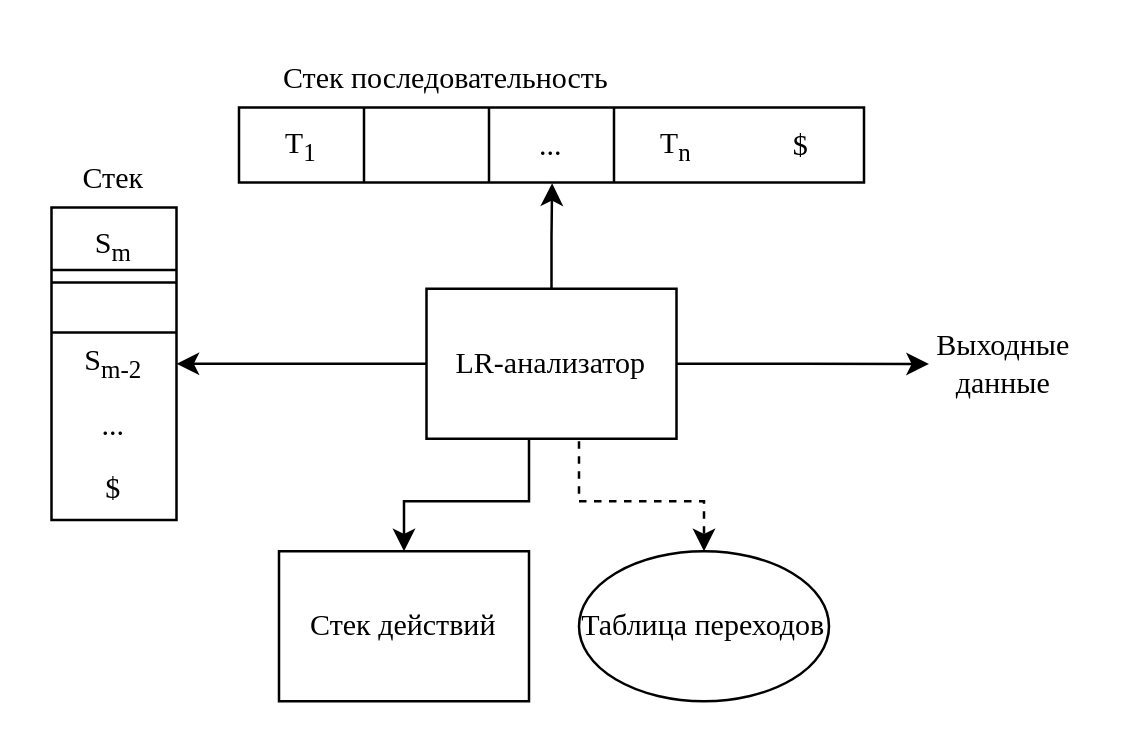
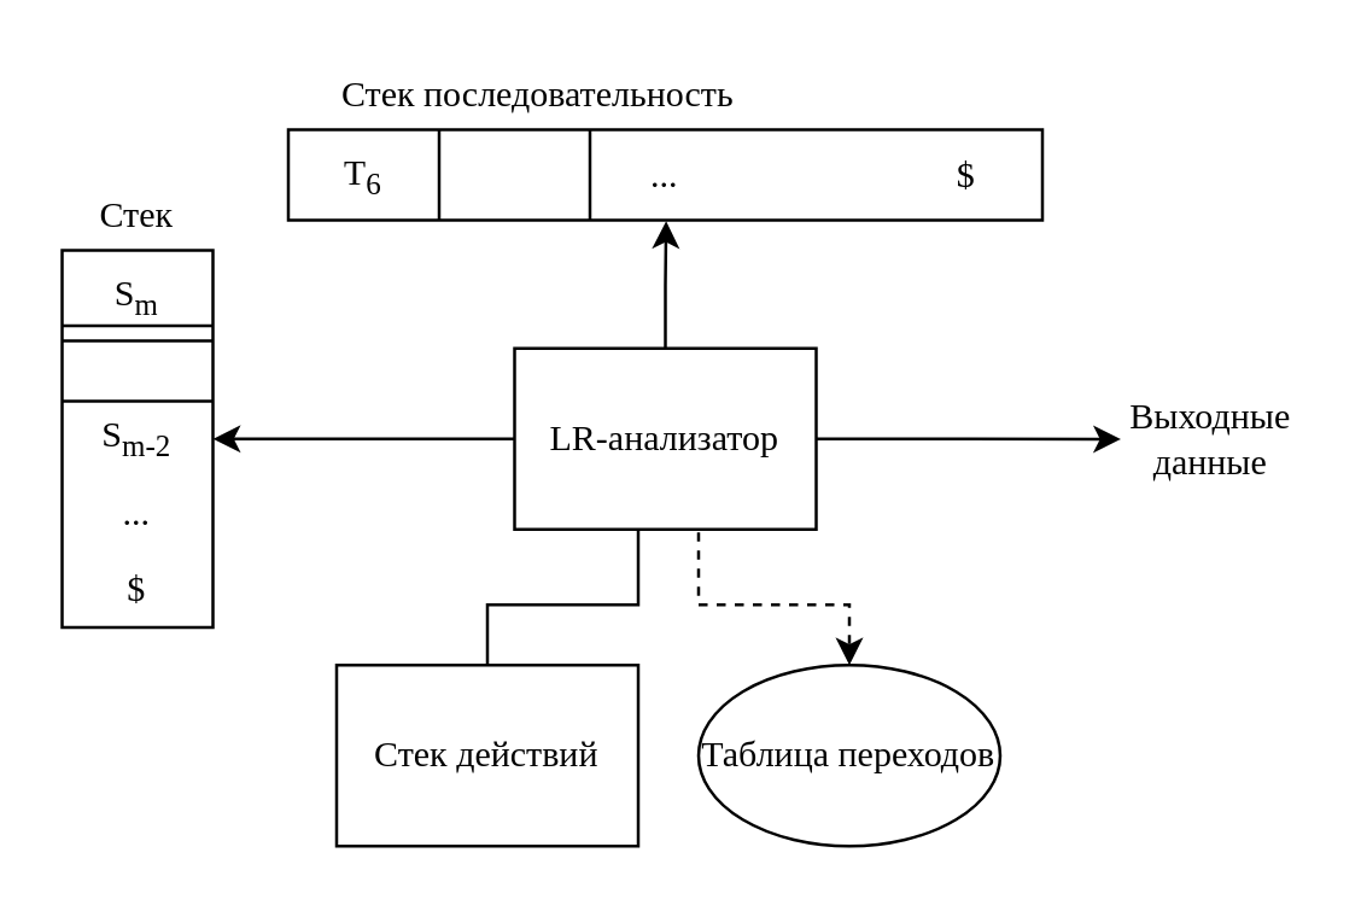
  <mxCell id="0" />
  <mxCell id="1" parent="0" />
  <mxCell id="2" style="edgeStyle=orthogonalEdgeStyle;rounded=0;orthogonalLoop=1;jettySize=auto;html=1;exitX=0;exitY=0.5;exitDx=0;exitDy=0;entryX=1;entryY=0.5;entryDx=0;entryDy=0;fontFamily=Times New Roman;fontSize=12;" edge="1" parent="1" source="7" target="12"><mxGeometry relative="1" as="geometry" /></mxCell>
  <mxCell id="3" style="edgeStyle=orthogonalEdgeStyle;rounded=0;orthogonalLoop=1;jettySize=auto;html=1;exitX=0.5;exitY=0;exitDx=0;exitDy=0;entryX=0.501;entryY=1.01;entryDx=0;entryDy=0;entryPerimeter=0;fontFamily=Times New Roman;fontSize=12;" edge="1" parent="1" source="7" target="20"><mxGeometry relative="1" as="geometry"><Array as="points"><mxPoint x="220" y="94" /><mxPoint x="220" y="94" /></Array></mxGeometry></mxCell>
- <mxCell id="4" style="edgeStyle=orthogonalEdgeStyle;rounded=0;orthogonalLoop=1;jettySize=auto;html=1;exitX=0.5;exitY=1;exitDx=0;exitDy=0;entryX=0.5;entryY=0;entryDx=0;entryDy=0;fontFamily=Times New Roman;fontSize=12;" edge="1" parent="1" source="7" target="26"><mxGeometry relative="1" as="geometry"><Array as="points"><mxPoint x="211" y="175" /><mxPoint x="211" y="200" /><mxPoint x="161" y="200" /></Array></mxGeometry></mxCell>
+ <mxCell id="4" style="edgeStyle=orthogonalEdgeStyle;rounded=0;orthogonalLoop=1;jettySize=auto;html=1;exitX=0.5;exitY=1;exitDx=0;exitDy=0;entryX=0.5;entryY=0;entryDx=0;entryDy=0;fontFamily=Times New Roman;fontSize=12;endArrow=none;" edge="1" parent="1" source="7" target="26"><mxGeometry relative="1" as="geometry"><Array as="points"><mxPoint x="211" y="175" /><mxPoint x="211" y="200" /><mxPoint x="161" y="200" /></Array></mxGeometry></mxCell>
  <mxCell id="5" style="edgeStyle=orthogonalEdgeStyle;rounded=0;orthogonalLoop=1;jettySize=auto;html=1;exitX=0.5;exitY=1;exitDx=0;exitDy=0;entryX=0.5;entryY=0;entryDx=0;entryDy=0;fontFamily=Times New Roman;fontSize=12;dashed=1;" edge="1" parent="1" source="7" target="27"><mxGeometry relative="1" as="geometry"><Array as="points"><mxPoint x="231" y="175" /><mxPoint x="231" y="200" /><mxPoint x="281" y="200" /></Array></mxGeometry></mxCell>
  <mxCell id="6" style="edgeStyle=orthogonalEdgeStyle;rounded=0;orthogonalLoop=1;jettySize=auto;html=1;exitX=1;exitY=0.5;exitDx=0;exitDy=0;fontFamily=Times New Roman;fontSize=12;" edge="1" parent="1" source="7"><mxGeometry relative="1" as="geometry"><mxPoint x="371" y="145.103" as="targetPoint" /></mxGeometry></mxCell>
  <mxCell id="7" value="&lt;font style=&quot;font-size: 12px&quot; face=&quot;Times New Roman&quot;&gt;LR-анализатор&lt;/font&gt;" style="rounded=0;whiteSpace=wrap;html=1;" vertex="1" parent="1"><mxGeometry x="170" y="115" width="100" height="60" as="geometry" /></mxCell>
  <mxCell id="8" value="" style="shape=table;html=1;whiteSpace=wrap;startSize=0;container=1;collapsible=0;childLayout=tableLayout;fontFamily=Times New Roman;fontSize=12;" vertex="1" parent="1"><mxGeometry x="20" y="82.5" width="50" height="125" as="geometry" /></mxCell>
  <mxCell id="9" value="" style="shape=partialRectangle;html=1;whiteSpace=wrap;collapsible=0;dropTarget=0;pointerEvents=0;fillColor=none;top=0;left=0;bottom=0;right=0;points=[[0,0.5],[1,0.5]];portConstraint=eastwest;fontFamily=Times New Roman;fontSize=12;" vertex="1" parent="8"><mxGeometry width="50" height="30" as="geometry" /></mxCell>
  <mxCell id="10" value="S&lt;sub&gt;m&lt;/sub&gt;" style="shape=partialRectangle;html=1;whiteSpace=wrap;connectable=0;fillColor=none;top=0;left=0;bottom=0;right=0;overflow=hidden;pointerEvents=1;fontFamily=Times New Roman;fontSize=12;" vertex="1" parent="9"><mxGeometry width="50" height="30" as="geometry"><mxRectangle width="50" height="30" as="alternateBounds" /></mxGeometry></mxCell>
  <mxCell id="11" value="" style="shape=partialRectangle;html=1;whiteSpace=wrap;collapsible=0;dropTarget=0;pointerEvents=0;fillColor=none;top=0;left=0;bottom=0;right=0;points=[[0,0.5],[1,0.5]];portConstraint=eastwest;fontFamily=Times New Roman;fontSize=12;" vertex="1" parent="8"><mxGeometry y="30" width="50" height="20" as="geometry" /></mxCell>
  <mxCell id="12" value="" style="shape=partialRectangle;html=1;whiteSpace=wrap;collapsible=0;dropTarget=0;pointerEvents=0;fillColor=none;top=0;left=0;bottom=0;right=0;points=[[0,0.5],[1,0.5]];portConstraint=eastwest;fontFamily=Times New Roman;fontSize=12;" vertex="1" parent="8"><mxGeometry y="50" width="50" height="25" as="geometry" /></mxCell>
  <mxCell id="13" value="&lt;span&gt;S&lt;/span&gt;&lt;sub&gt;m-2&lt;/sub&gt;" style="shape=partialRectangle;html=1;whiteSpace=wrap;connectable=0;fillColor=none;top=0;left=0;bottom=0;right=0;overflow=hidden;pointerEvents=1;fontFamily=Times New Roman;fontSize=12;" vertex="1" parent="12"><mxGeometry width="50" height="25" as="geometry"><mxRectangle width="50" height="25" as="alternateBounds" /></mxGeometry></mxCell>
  <mxCell id="14" style="shape=partialRectangle;html=1;whiteSpace=wrap;collapsible=0;dropTarget=0;pointerEvents=0;fillColor=none;top=0;left=0;bottom=0;right=0;points=[[0,0.5],[1,0.5]];portConstraint=eastwest;fontFamily=Times New Roman;fontSize=12;" vertex="1" parent="8"><mxGeometry y="75" width="50" height="25" as="geometry" /></mxCell>
  <mxCell id="15" value="..." style="shape=partialRectangle;html=1;whiteSpace=wrap;connectable=0;fillColor=none;top=0;left=0;bottom=0;right=0;overflow=hidden;pointerEvents=1;fontFamily=Times New Roman;fontSize=12;" vertex="1" parent="14"><mxGeometry width="50" height="25" as="geometry"><mxRectangle width="50" height="25" as="alternateBounds" /></mxGeometry></mxCell>
  <mxCell id="16" style="shape=partialRectangle;html=1;whiteSpace=wrap;collapsible=0;dropTarget=0;pointerEvents=0;fillColor=none;top=0;left=0;bottom=0;right=0;points=[[0,0.5],[1,0.5]];portConstraint=eastwest;fontFamily=Times New Roman;fontSize=12;" vertex="1" parent="8"><mxGeometry y="100" width="50" height="25" as="geometry" /></mxCell>
  <mxCell id="17" value="$" style="shape=partialRectangle;html=1;whiteSpace=wrap;connectable=0;fillColor=none;top=0;left=0;bottom=0;right=0;overflow=hidden;pointerEvents=1;fontFamily=Times New Roman;fontSize=12;" vertex="1" parent="16"><mxGeometry width="50" height="25" as="geometry"><mxRectangle width="50" height="25" as="alternateBounds" /></mxGeometry></mxCell>
  <mxCell id="18" value="Стек" style="text;html=1;strokeColor=none;fillColor=none;align=center;verticalAlign=middle;whiteSpace=wrap;rounded=0;fontFamily=Times New Roman;fontSize=12;" vertex="1" parent="1"><mxGeometry x="20" y="60" width="50" height="22.5" as="geometry" /></mxCell>
  <mxCell id="19" value="" style="shape=table;html=1;whiteSpace=wrap;startSize=0;container=1;collapsible=0;childLayout=tableLayout;fontFamily=Times New Roman;fontSize=12;" vertex="1" parent="1"><mxGeometry x="95" y="42.5" width="250" height="30" as="geometry" /></mxCell>
  <mxCell id="20" value="" style="shape=partialRectangle;html=1;whiteSpace=wrap;collapsible=0;dropTarget=0;pointerEvents=0;fillColor=none;top=0;left=0;bottom=0;right=0;points=[[0,0.5],[1,0.5]];portConstraint=eastwest;fontFamily=Times New Roman;fontSize=12;" vertex="1" parent="19"><mxGeometry width="250" height="30" as="geometry" /></mxCell>
- <mxCell id="21" value="T&lt;sub&gt;1&lt;/sub&gt;" style="shape=partialRectangle;html=1;whiteSpace=wrap;connectable=0;fillColor=none;top=0;left=0;bottom=0;right=0;overflow=hidden;pointerEvents=1;fontFamily=Times New Roman;fontSize=12;" vertex="1" parent="20"><mxGeometry width="50" height="30" as="geometry"><mxRectangle width="50" height="30" as="alternateBounds" /></mxGeometry></mxCell>
+ <mxCell id="21" value="T&lt;sub&gt;6&lt;/sub&gt;" style="shape=partialRectangle;html=1;whiteSpace=wrap;connectable=0;fillColor=none;top=0;left=0;bottom=0;right=0;overflow=hidden;pointerEvents=1;fontFamily=Times New Roman;fontSize=12;" vertex="1" parent="20"><mxGeometry width="50" height="30" as="geometry"><mxRectangle width="50" height="30" as="alternateBounds" /></mxGeometry></mxCell>
  <mxCell id="22" value="..." style="shape=partialRectangle;html=1;whiteSpace=wrap;connectable=0;fillColor=none;top=0;left=0;bottom=0;right=0;overflow=hidden;pointerEvents=1;fontFamily=Times New Roman;fontSize=12;" vertex="1" parent="20"><mxGeometry x="100" width="50" height="30" as="geometry"><mxRectangle width="50" height="30" as="alternateBounds" /></mxGeometry></mxCell>
- <mxCell id="23" value="T&lt;sub&gt;n&lt;/sub&gt;" style="shape=partialRectangle;html=1;whiteSpace=wrap;connectable=0;fillColor=none;top=0;left=0;bottom=0;right=0;overflow=hidden;pointerEvents=1;fontFamily=Times New Roman;fontSize=12;" vertex="1" parent="20"><mxGeometry x="150" width="50" height="30" as="geometry"><mxRectangle width="50" height="30" as="alternateBounds" /></mxGeometry></mxCell>
  <mxCell id="24" value="$" style="shape=partialRectangle;html=1;whiteSpace=wrap;connectable=0;fillColor=none;top=0;left=0;bottom=0;right=0;overflow=hidden;pointerEvents=1;fontFamily=Times New Roman;fontSize=12;" vertex="1" parent="20"><mxGeometry x="200" width="50" height="30" as="geometry"><mxRectangle width="50" height="30" as="alternateBounds" /></mxGeometry></mxCell>
  <mxCell id="25" value="Стек последовательность" style="text;html=1;strokeColor=none;fillColor=none;align=center;verticalAlign=middle;whiteSpace=wrap;rounded=0;fontFamily=Times New Roman;fontSize=12;" vertex="1" parent="1"><mxGeometry x="95" width="166" height="22.5" as="geometry" y="20" /></mxCell>
  <mxCell id="26" value="&lt;font style=&quot;font-size: 12px&quot; face=&quot;Times New Roman&quot;&gt;Стек действий&lt;/font&gt;" style="rounded=0;whiteSpace=wrap;html=1;" vertex="1" parent="1"><mxGeometry x="111" y="220" width="100" height="60" as="geometry" /></mxCell>
  <mxCell id="27" value="&lt;font face=&quot;Times New Roman&quot;&gt;Таблица переходов&lt;/font&gt;" style="ellipse;whiteSpace=wrap;html=1;" vertex="1" parent="1"><mxGeometry x="231" y="220" width="100" height="60" as="geometry" /></mxCell>
  <mxCell id="28" value="Выходные данные" style="text;html=1;strokeColor=none;fillColor=none;align=center;verticalAlign=middle;whiteSpace=wrap;rounded=0;fontFamily=Times New Roman;fontSize=12;" vertex="1" parent="1"><mxGeometry x="371" y="130" width="60" height="30" as="geometry" /></mxCell>
